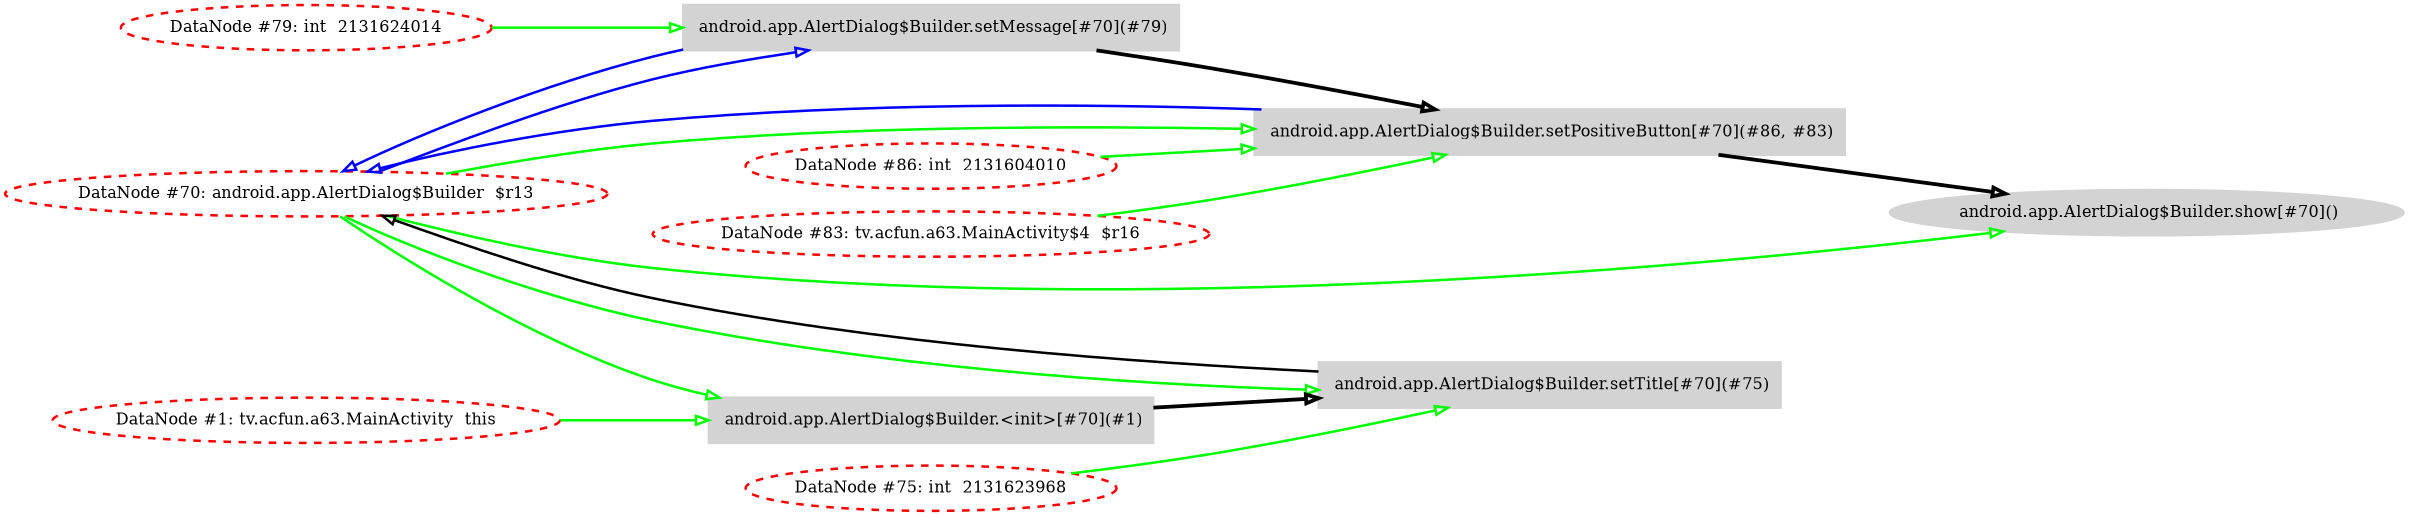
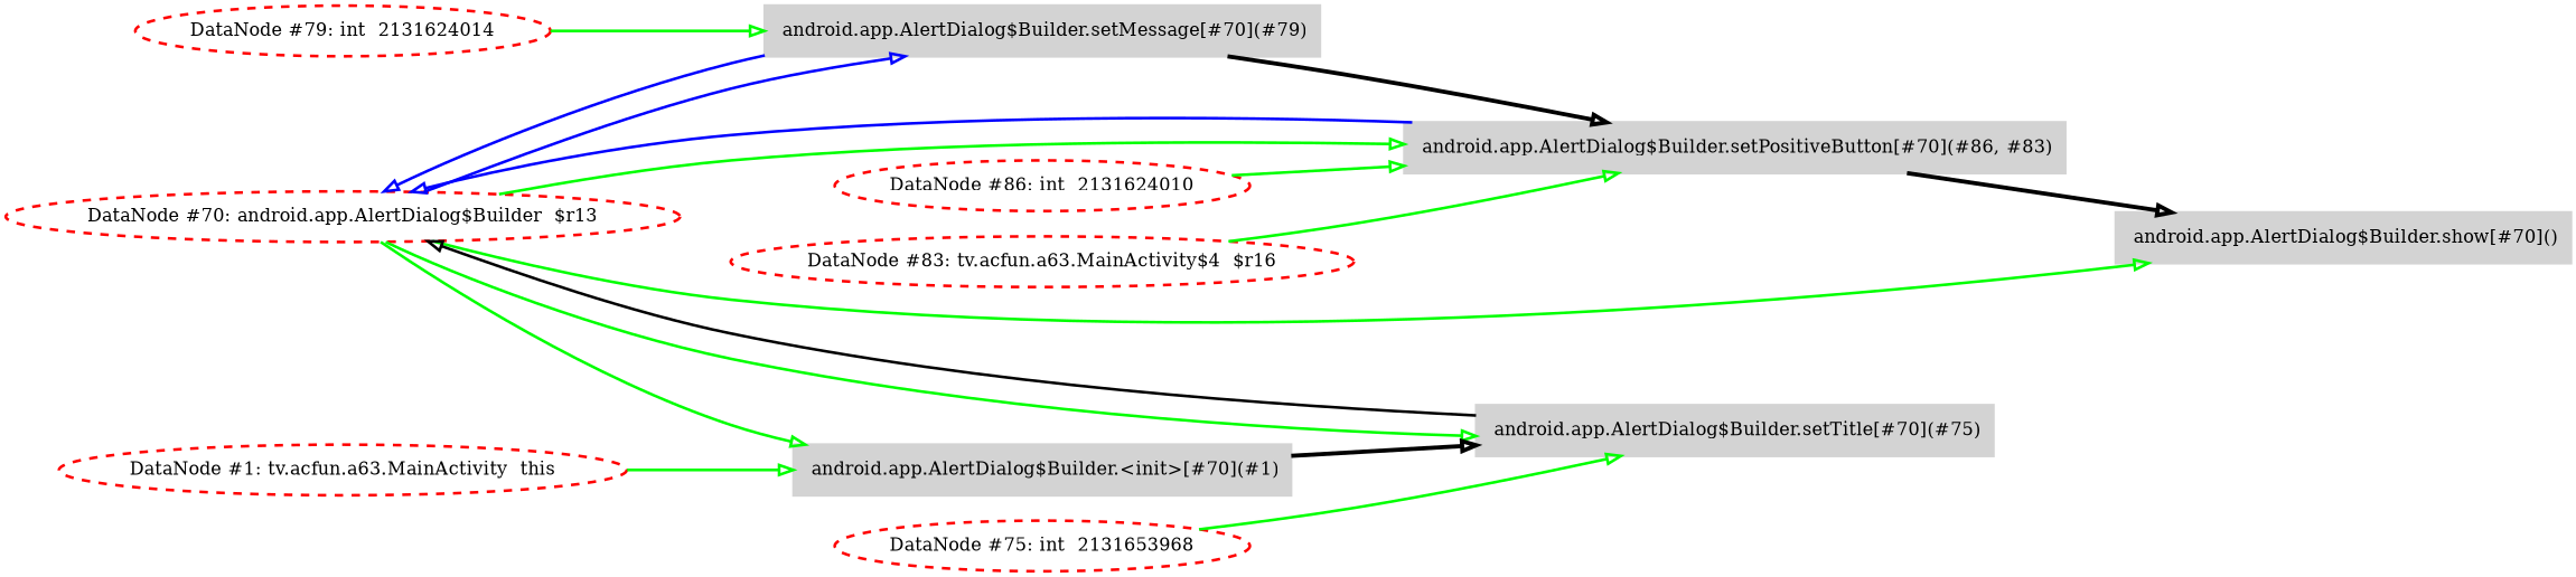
  digraph {
    rankdir=LR
    node [color=red fontsize=13 penwidth=2.0 shape=ellipse style=dashed]
    edge [arrowhead=onormal color=green penwidth=2]
    n1 [label="DataNode #70: android.app.AlertDialog$Builder  $r13"]
    n2 [color=lightgray label=" android.app.AlertDialog$Builder.setMessage[#70](#79)" shape=box style=filled]
-   n3 [color=lightgray label=" android.app.AlertDialog$Builder.show[#70]()" style=filled]
+   n3 [color=lightgray label=" android.app.AlertDialog$Builder.show[#70]()" shape=box style=filled]
    n4 [color=lightgray label=" android.app.AlertDialog$Builder.<init>[#70](#1)" shape=box style=filled]
    n5 [color=lightgray label=" android.app.AlertDialog$Builder.setTitle[#70](#75)" shape=box style=filled]
    n6 [color=lightgray label=" android.app.AlertDialog$Builder.setPositiveButton[#70](#86, #83)" shape=box style=filled]
    n7 [label="DataNode #79: int  2131624014"]
    n8 [label="DataNode #1: tv.acfun.a63.MainActivity  this"]
-   n9 [label="DataNode #75: int  2131623968"]
-   n10 [label="DataNode #86: int  2131604010"]
+   n9 [label="DataNode #75: int  2131653968"]
+   n10 [label="DataNode #86: int  2131624010"]
    n11 [label="DataNode #83: tv.acfun.a63.MainActivity$4  $r16"]
    n1 -> n2 [color=blue]
    n1 -> n3
    n1 -> n4
    n1 -> n5
    n1 -> n6
    n2 -> n1 [color=blue]
    n2 -> n6 [color=black penwidth=3]
    n4 -> n5 [color=black penwidth=3]
    n5 -> n1 [color=black]
    n6 -> n1 [color=blue]
    n6 -> n3 [color=black penwidth=3]
    n7 -> n2
    n8 -> n4
    n9 -> n5
    n10 -> n6
    n11 -> n6
  }
